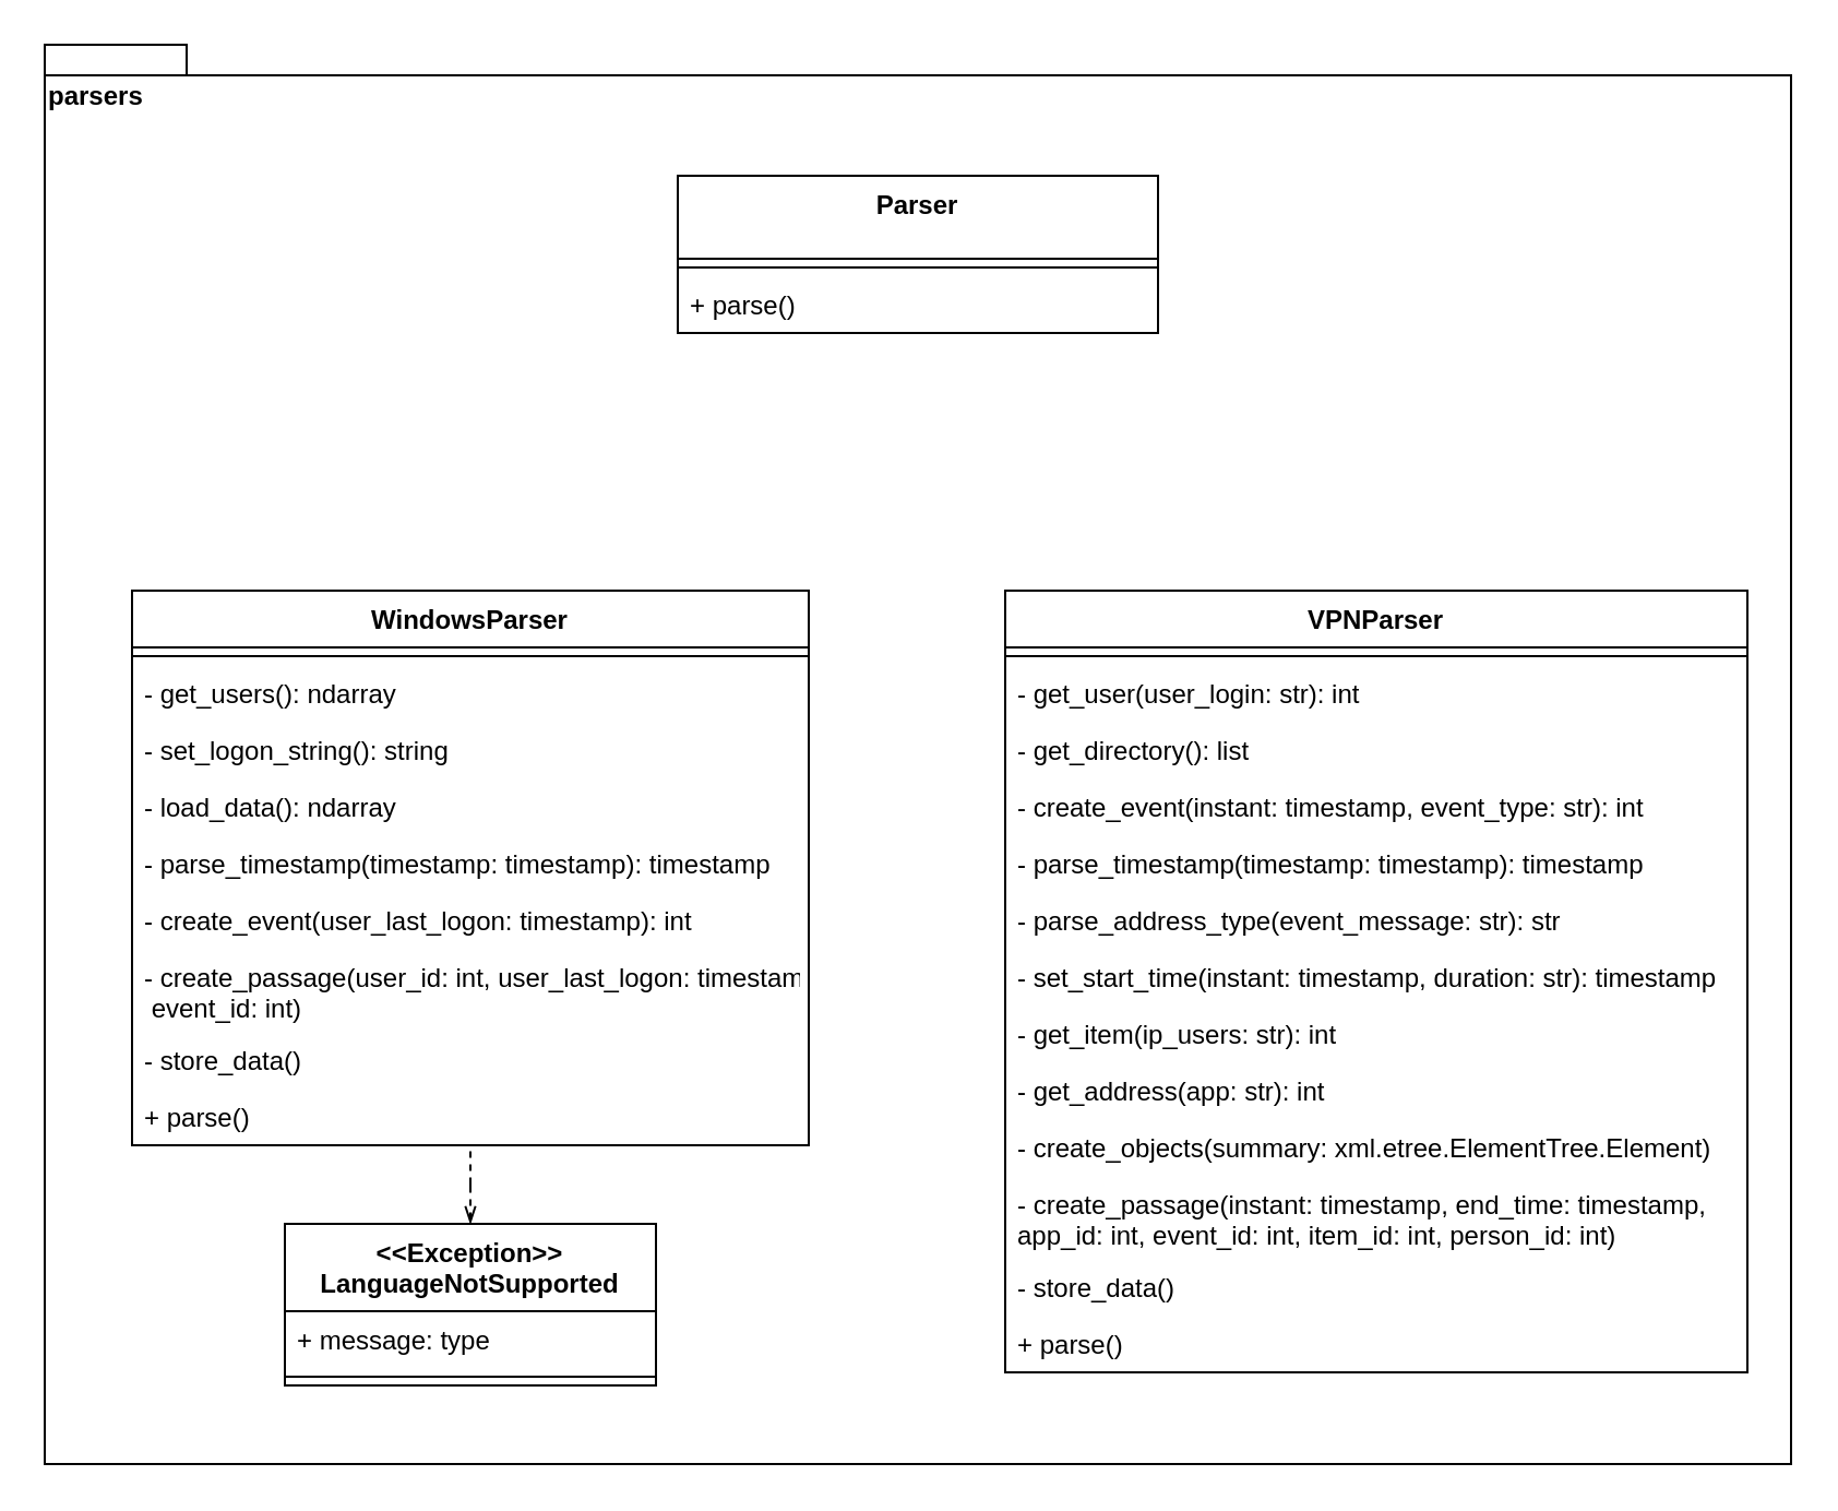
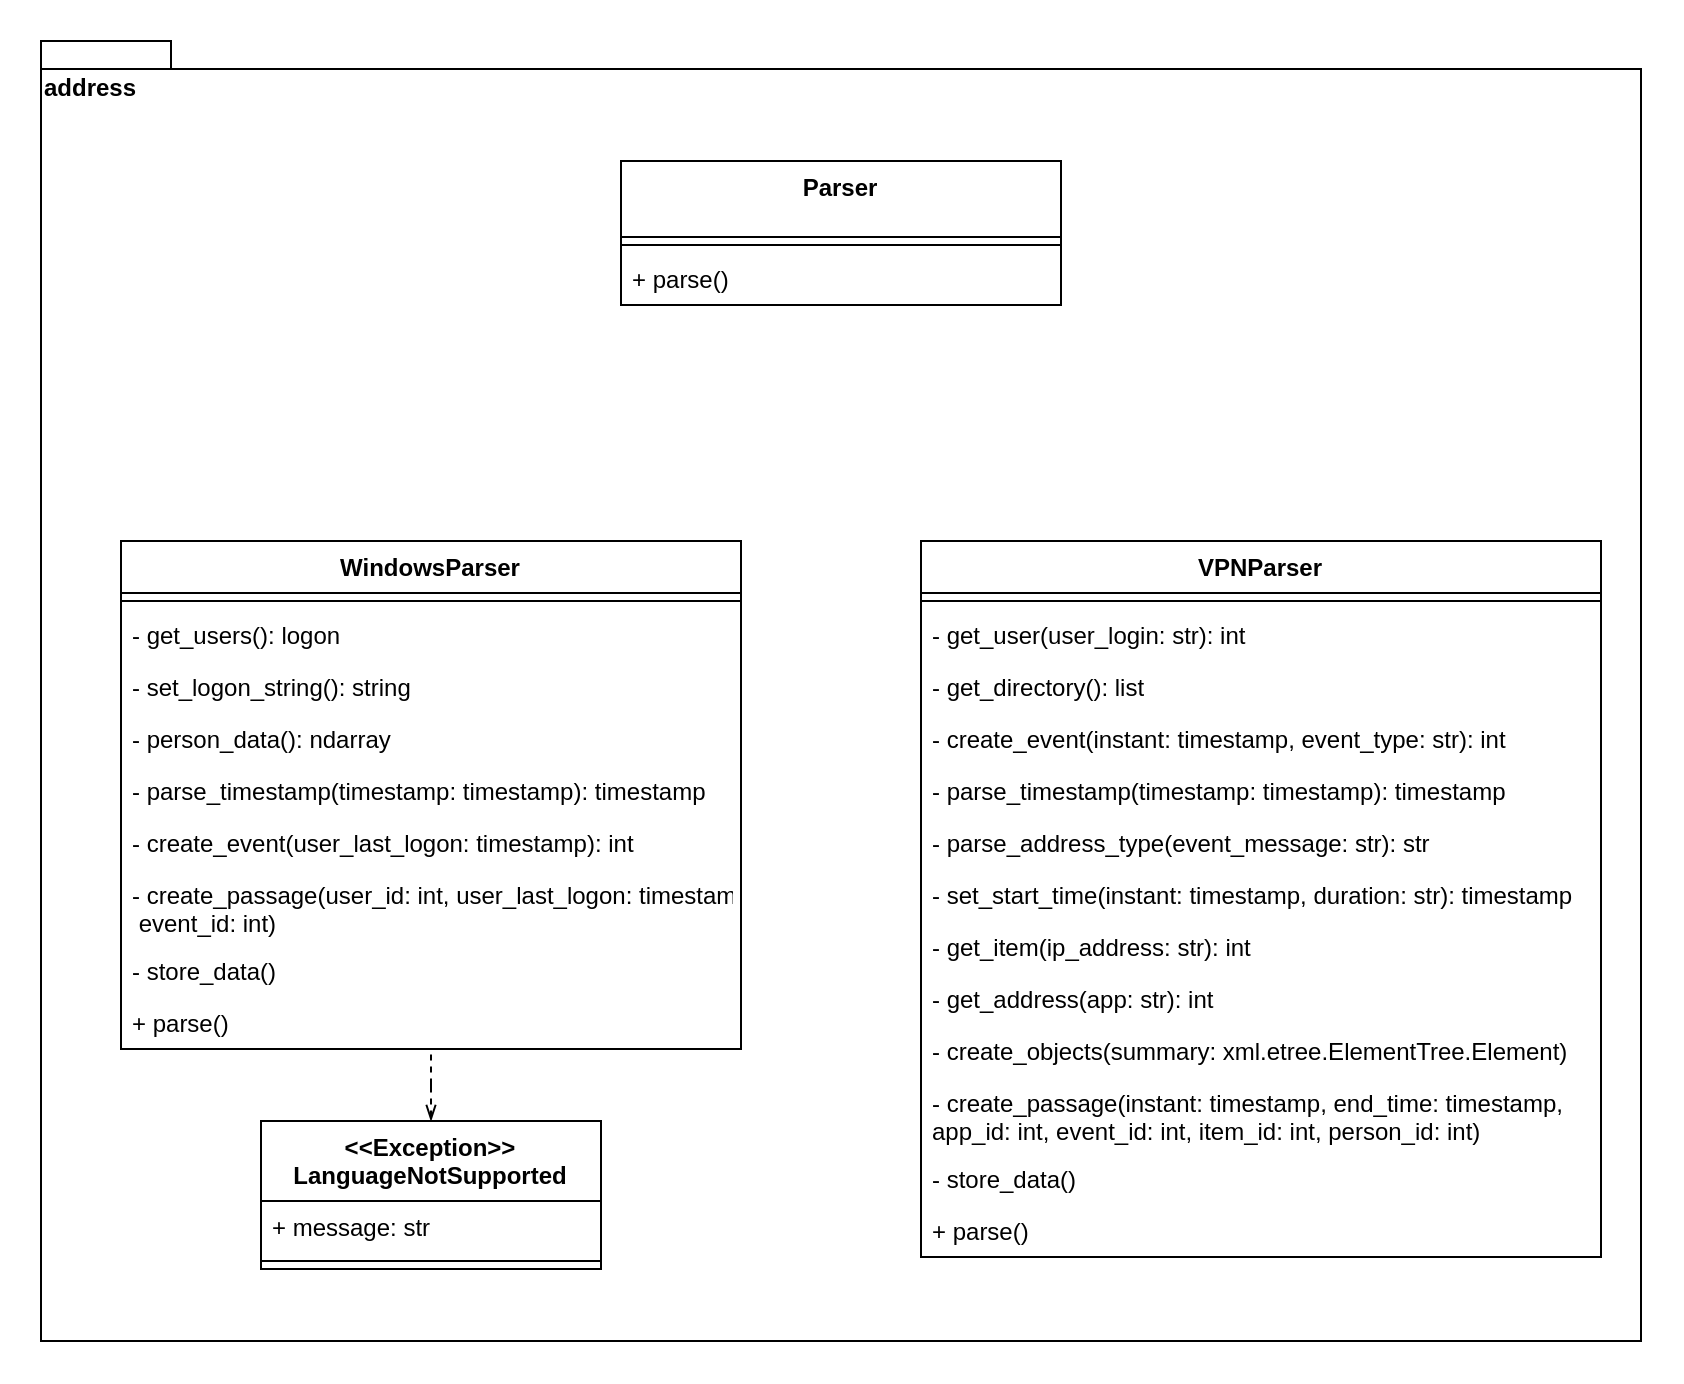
  <mxCell id="0" />
  <mxCell id="1" parent="0" />
- <mxCell id="2" value="parsers" style="shape=folder;fontStyle=1;spacingTop=10;tabWidth=40;tabHeight=14;tabPosition=left;html=1;align=left;verticalAlign=top;" parent="1" vertex="1"><mxGeometry x="20" y="20" width="800" height="650" as="geometry" /></mxCell>
+ <mxCell id="2" value="address" style="shape=folder;fontStyle=1;spacingTop=10;tabWidth=40;tabHeight=14;tabPosition=left;html=1;align=left;verticalAlign=top;" parent="1" vertex="1"><mxGeometry x="20" y="20" width="800" height="650" as="geometry" /></mxCell>
  <mxCell id="3" value="Parser" style="swimlane;fontStyle=1;align=center;verticalAlign=top;childLayout=stackLayout;horizontal=1;startSize=38;horizontalStack=0;resizeParent=1;resizeParentMax=0;resizeLast=0;collapsible=1;marginBottom=0;" parent="1" vertex="1"><mxGeometry x="310" y="80" width="220" height="72" as="geometry" /></mxCell>
  <mxCell id="4" value="" style="line;strokeWidth=1;fillColor=none;align=left;verticalAlign=middle;spacingTop=-1;spacingLeft=3;spacingRight=3;rotatable=0;labelPosition=right;points=[];portConstraint=eastwest;" parent="3" vertex="1"><mxGeometry y="38" width="220" height="8" as="geometry" /></mxCell>
  <mxCell id="5" value="+ parse()" style="text;strokeColor=none;fillColor=none;align=left;verticalAlign=top;spacingLeft=4;spacingRight=4;overflow=hidden;rotatable=0;points=[[0,0.5],[1,0.5]];portConstraint=eastwest;" parent="3" vertex="1"><mxGeometry y="46" width="220" height="26" as="geometry" /></mxCell>
  <mxCell id="6" value="WindowsParser" style="swimlane;fontStyle=1;align=center;verticalAlign=top;childLayout=stackLayout;horizontal=1;startSize=26;horizontalStack=0;resizeParent=1;resizeParentMax=0;resizeLast=0;collapsible=1;marginBottom=0;" vertex="1" parent="1"><mxGeometry x="60" y="270" width="310" height="254" as="geometry" /></mxCell>
  <mxCell id="7" value="" style="line;strokeWidth=1;fillColor=none;align=left;verticalAlign=middle;spacingTop=-1;spacingLeft=3;spacingRight=3;rotatable=0;labelPosition=right;points=[];portConstraint=eastwest;" vertex="1" parent="6"><mxGeometry y="26" width="310" height="8" as="geometry" /></mxCell>
- <mxCell id="8" value="- get_users(): ndarray" style="text;strokeColor=none;fillColor=none;align=left;verticalAlign=top;spacingLeft=4;spacingRight=4;overflow=hidden;rotatable=0;points=[[0,0.5],[1,0.5]];portConstraint=eastwest;" vertex="1" parent="6"><mxGeometry y="34" width="310" height="26" as="geometry" /></mxCell>
+ <mxCell id="8" value="- get_users(): logon" style="text;strokeColor=none;fillColor=none;align=left;verticalAlign=top;spacingLeft=4;spacingRight=4;overflow=hidden;rotatable=0;points=[[0,0.5],[1,0.5]];portConstraint=eastwest;" vertex="1" parent="6"><mxGeometry y="34" width="310" height="26" as="geometry" /></mxCell>
  <mxCell id="9" value="- set_logon_string(): string" style="text;strokeColor=none;fillColor=none;align=left;verticalAlign=top;spacingLeft=4;spacingRight=4;overflow=hidden;rotatable=0;points=[[0,0.5],[1,0.5]];portConstraint=eastwest;" vertex="1" parent="6"><mxGeometry y="60" width="310" height="26" as="geometry" /></mxCell>
- <mxCell id="10" value="- load_data(): ndarray" style="text;strokeColor=none;fillColor=none;align=left;verticalAlign=top;spacingLeft=4;spacingRight=4;overflow=hidden;rotatable=0;points=[[0,0.5],[1,0.5]];portConstraint=eastwest;" vertex="1" parent="6"><mxGeometry y="86" width="310" height="26" as="geometry" /></mxCell>
+ <mxCell id="10" value="- person_data(): ndarray" style="text;strokeColor=none;fillColor=none;align=left;verticalAlign=top;spacingLeft=4;spacingRight=4;overflow=hidden;rotatable=0;points=[[0,0.5],[1,0.5]];portConstraint=eastwest;" vertex="1" parent="6"><mxGeometry y="86" width="310" height="26" as="geometry" /></mxCell>
  <mxCell id="11" value="- parse_timestamp(timestamp: timestamp): timestamp" style="text;strokeColor=none;fillColor=none;align=left;verticalAlign=top;spacingLeft=4;spacingRight=4;overflow=hidden;rotatable=0;points=[[0,0.5],[1,0.5]];portConstraint=eastwest;" vertex="1" parent="6"><mxGeometry y="112" width="310" height="26" as="geometry" /></mxCell>
  <mxCell id="12" value="- create_event(user_last_logon: timestamp): int" style="text;strokeColor=none;fillColor=none;align=left;verticalAlign=top;spacingLeft=4;spacingRight=4;overflow=hidden;rotatable=0;points=[[0,0.5],[1,0.5]];portConstraint=eastwest;" vertex="1" parent="6"><mxGeometry y="138" width="310" height="26" as="geometry" /></mxCell>
  <mxCell id="13" value="- create_passage(user_id: int, user_last_logon: timestamp,&#10; event_id: int)" style="text;strokeColor=none;fillColor=none;align=left;verticalAlign=top;spacingLeft=4;spacingRight=4;overflow=hidden;rotatable=0;points=[[0,0.5],[1,0.5]];portConstraint=eastwest;" vertex="1" parent="6"><mxGeometry y="164" width="310" height="38" as="geometry" /></mxCell>
  <mxCell id="14" value="- store_data()" style="text;strokeColor=none;fillColor=none;align=left;verticalAlign=top;spacingLeft=4;spacingRight=4;overflow=hidden;rotatable=0;points=[[0,0.5],[1,0.5]];portConstraint=eastwest;" vertex="1" parent="6"><mxGeometry y="202" width="310" height="26" as="geometry" /></mxCell>
  <mxCell id="15" value="+ parse()" style="text;strokeColor=none;fillColor=none;align=left;verticalAlign=top;spacingLeft=4;spacingRight=4;overflow=hidden;rotatable=0;points=[[0,0.5],[1,0.5]];portConstraint=eastwest;" vertex="1" parent="6"><mxGeometry y="228" width="310" height="26" as="geometry" /></mxCell>
  <mxCell id="16" value="VPNParser" style="swimlane;fontStyle=1;align=center;verticalAlign=top;childLayout=stackLayout;horizontal=1;startSize=26;horizontalStack=0;resizeParent=1;resizeParentMax=0;resizeLast=0;collapsible=1;marginBottom=0;" vertex="1" parent="1"><mxGeometry x="460" y="270" width="340" height="358" as="geometry" /></mxCell>
  <mxCell id="17" value="" style="line;strokeWidth=1;fillColor=none;align=left;verticalAlign=middle;spacingTop=-1;spacingLeft=3;spacingRight=3;rotatable=0;labelPosition=right;points=[];portConstraint=eastwest;" vertex="1" parent="16"><mxGeometry y="26" width="340" height="8" as="geometry" /></mxCell>
  <mxCell id="18" value="- get_user(user_login: str): int" style="text;strokeColor=none;fillColor=none;align=left;verticalAlign=top;spacingLeft=4;spacingRight=4;overflow=hidden;rotatable=0;points=[[0,0.5],[1,0.5]];portConstraint=eastwest;" vertex="1" parent="16"><mxGeometry y="34" width="340" height="26" as="geometry" /></mxCell>
  <mxCell id="19" value="- get_directory(): list" style="text;strokeColor=none;fillColor=none;align=left;verticalAlign=top;spacingLeft=4;spacingRight=4;overflow=hidden;rotatable=0;points=[[0,0.5],[1,0.5]];portConstraint=eastwest;" vertex="1" parent="16"><mxGeometry y="60" width="340" height="26" as="geometry" /></mxCell>
  <mxCell id="20" value="- create_event(instant: timestamp, event_type: str): int" style="text;strokeColor=none;fillColor=none;align=left;verticalAlign=top;spacingLeft=4;spacingRight=4;overflow=hidden;rotatable=0;points=[[0,0.5],[1,0.5]];portConstraint=eastwest;" vertex="1" parent="16"><mxGeometry y="86" width="340" height="26" as="geometry" /></mxCell>
  <mxCell id="21" value="- parse_timestamp(timestamp: timestamp): timestamp" style="text;strokeColor=none;fillColor=none;align=left;verticalAlign=top;spacingLeft=4;spacingRight=4;overflow=hidden;rotatable=0;points=[[0,0.5],[1,0.5]];portConstraint=eastwest;" vertex="1" parent="16"><mxGeometry y="112" width="340" height="26" as="geometry" /></mxCell>
  <mxCell id="22" value="- parse_address_type(event_message: str): str" style="text;strokeColor=none;fillColor=none;align=left;verticalAlign=top;spacingLeft=4;spacingRight=4;overflow=hidden;rotatable=0;points=[[0,0.5],[1,0.5]];portConstraint=eastwest;" vertex="1" parent="16"><mxGeometry y="138" width="340" height="26" as="geometry" /></mxCell>
  <mxCell id="23" value="- set_start_time(instant: timestamp, duration: str): timestamp" style="text;strokeColor=none;fillColor=none;align=left;verticalAlign=top;spacingLeft=4;spacingRight=4;overflow=hidden;rotatable=0;points=[[0,0.5],[1,0.5]];portConstraint=eastwest;" vertex="1" parent="16"><mxGeometry y="164" width="340" height="26" as="geometry" /></mxCell>
- <mxCell id="24" value="- get_item(ip_users: str): int" style="text;strokeColor=none;fillColor=none;align=left;verticalAlign=top;spacingLeft=4;spacingRight=4;overflow=hidden;rotatable=0;points=[[0,0.5],[1,0.5]];portConstraint=eastwest;" vertex="1" parent="16"><mxGeometry y="190" width="340" height="26" as="geometry" /></mxCell>
+ <mxCell id="24" value="- get_item(ip_address: str): int" style="text;strokeColor=none;fillColor=none;align=left;verticalAlign=top;spacingLeft=4;spacingRight=4;overflow=hidden;rotatable=0;points=[[0,0.5],[1,0.5]];portConstraint=eastwest;" vertex="1" parent="16"><mxGeometry y="190" width="340" height="26" as="geometry" /></mxCell>
  <mxCell id="25" value="- get_address(app: str): int" style="text;strokeColor=none;fillColor=none;align=left;verticalAlign=top;spacingLeft=4;spacingRight=4;overflow=hidden;rotatable=0;points=[[0,0.5],[1,0.5]];portConstraint=eastwest;" vertex="1" parent="16"><mxGeometry y="216" width="340" height="26" as="geometry" /></mxCell>
  <mxCell id="26" value="- create_objects(summary: xml.etree.ElementTree.Element)" style="text;strokeColor=none;fillColor=none;align=left;verticalAlign=top;spacingLeft=4;spacingRight=4;overflow=hidden;rotatable=0;points=[[0,0.5],[1,0.5]];portConstraint=eastwest;" vertex="1" parent="16"><mxGeometry y="242" width="340" height="26" as="geometry" /></mxCell>
  <mxCell id="27" value="- create_passage(instant: timestamp, end_time: timestamp,&#10;app_id: int, event_id: int, item_id: int, person_id: int)" style="text;strokeColor=none;fillColor=none;align=left;verticalAlign=top;spacingLeft=4;spacingRight=4;overflow=hidden;rotatable=0;points=[[0,0.5],[1,0.5]];portConstraint=eastwest;" vertex="1" parent="16"><mxGeometry y="268" width="340" height="38" as="geometry" /></mxCell>
  <mxCell id="28" value="- store_data()" style="text;strokeColor=none;fillColor=none;align=left;verticalAlign=top;spacingLeft=4;spacingRight=4;overflow=hidden;rotatable=0;points=[[0,0.5],[1,0.5]];portConstraint=eastwest;" vertex="1" parent="16"><mxGeometry y="306" width="340" height="26" as="geometry" /></mxCell>
  <mxCell id="29" value="+ parse()" style="text;strokeColor=none;fillColor=none;align=left;verticalAlign=top;spacingLeft=4;spacingRight=4;overflow=hidden;rotatable=0;points=[[0,0.5],[1,0.5]];portConstraint=eastwest;" vertex="1" parent="16"><mxGeometry y="332" width="340" height="26" as="geometry" /></mxCell>
  <mxCell id="30" style="edgeStyle=orthogonalEdgeStyle;rounded=0;orthogonalLoop=1;jettySize=auto;html=1;exitX=0.5;exitY=0;exitDx=0;exitDy=0;dashed=1;startArrow=openThin;startFill=0;endArrow=none;endFill=0;" edge="1" parent="1" source="31" target="6"><mxGeometry relative="1" as="geometry" /></mxCell>
  <mxCell id="31" value="&lt;&lt;Exception&gt;&gt;&#10;LanguageNotSupported" style="swimlane;fontStyle=1;align=center;verticalAlign=top;childLayout=stackLayout;horizontal=1;startSize=40;horizontalStack=0;resizeParent=1;resizeParentMax=0;resizeLast=0;collapsible=1;marginBottom=0;" vertex="1" parent="1"><mxGeometry x="130" y="560" width="170" height="74" as="geometry" /></mxCell>
- <mxCell id="32" value="+ message: type" style="text;strokeColor=none;fillColor=none;align=left;verticalAlign=top;spacingLeft=4;spacingRight=4;overflow=hidden;rotatable=0;points=[[0,0.5],[1,0.5]];portConstraint=eastwest;" vertex="1" parent="31"><mxGeometry y="40" width="170" height="26" as="geometry" /></mxCell>
+ <mxCell id="32" value="+ message: str" style="text;strokeColor=none;fillColor=none;align=left;verticalAlign=top;spacingLeft=4;spacingRight=4;overflow=hidden;rotatable=0;points=[[0,0.5],[1,0.5]];portConstraint=eastwest;" vertex="1" parent="31"><mxGeometry y="40" width="170" height="26" as="geometry" /></mxCell>
  <mxCell id="33" value="" style="line;strokeWidth=1;fillColor=none;align=left;verticalAlign=middle;spacingTop=-1;spacingLeft=3;spacingRight=3;rotatable=0;labelPosition=right;points=[];portConstraint=eastwest;" vertex="1" parent="31"><mxGeometry y="66" width="170" height="8" as="geometry" /></mxCell>
